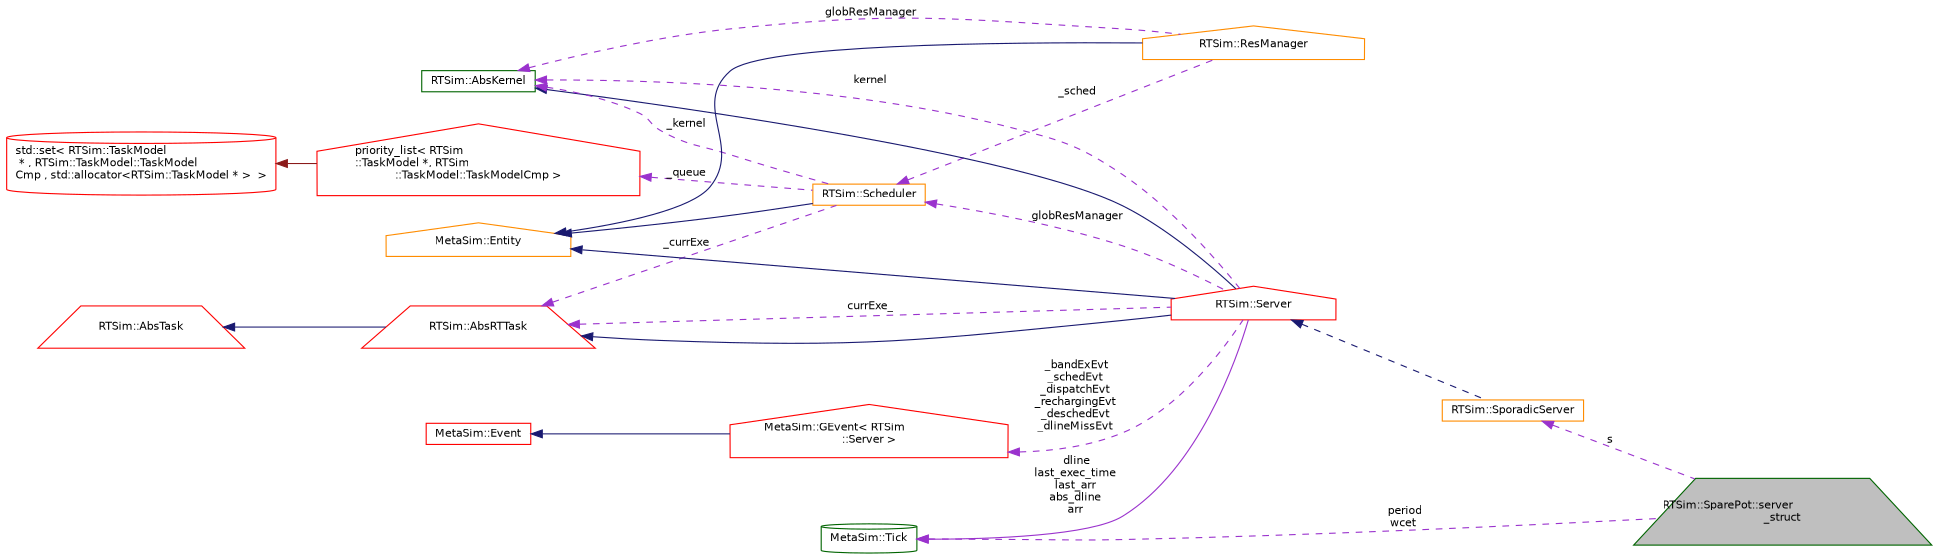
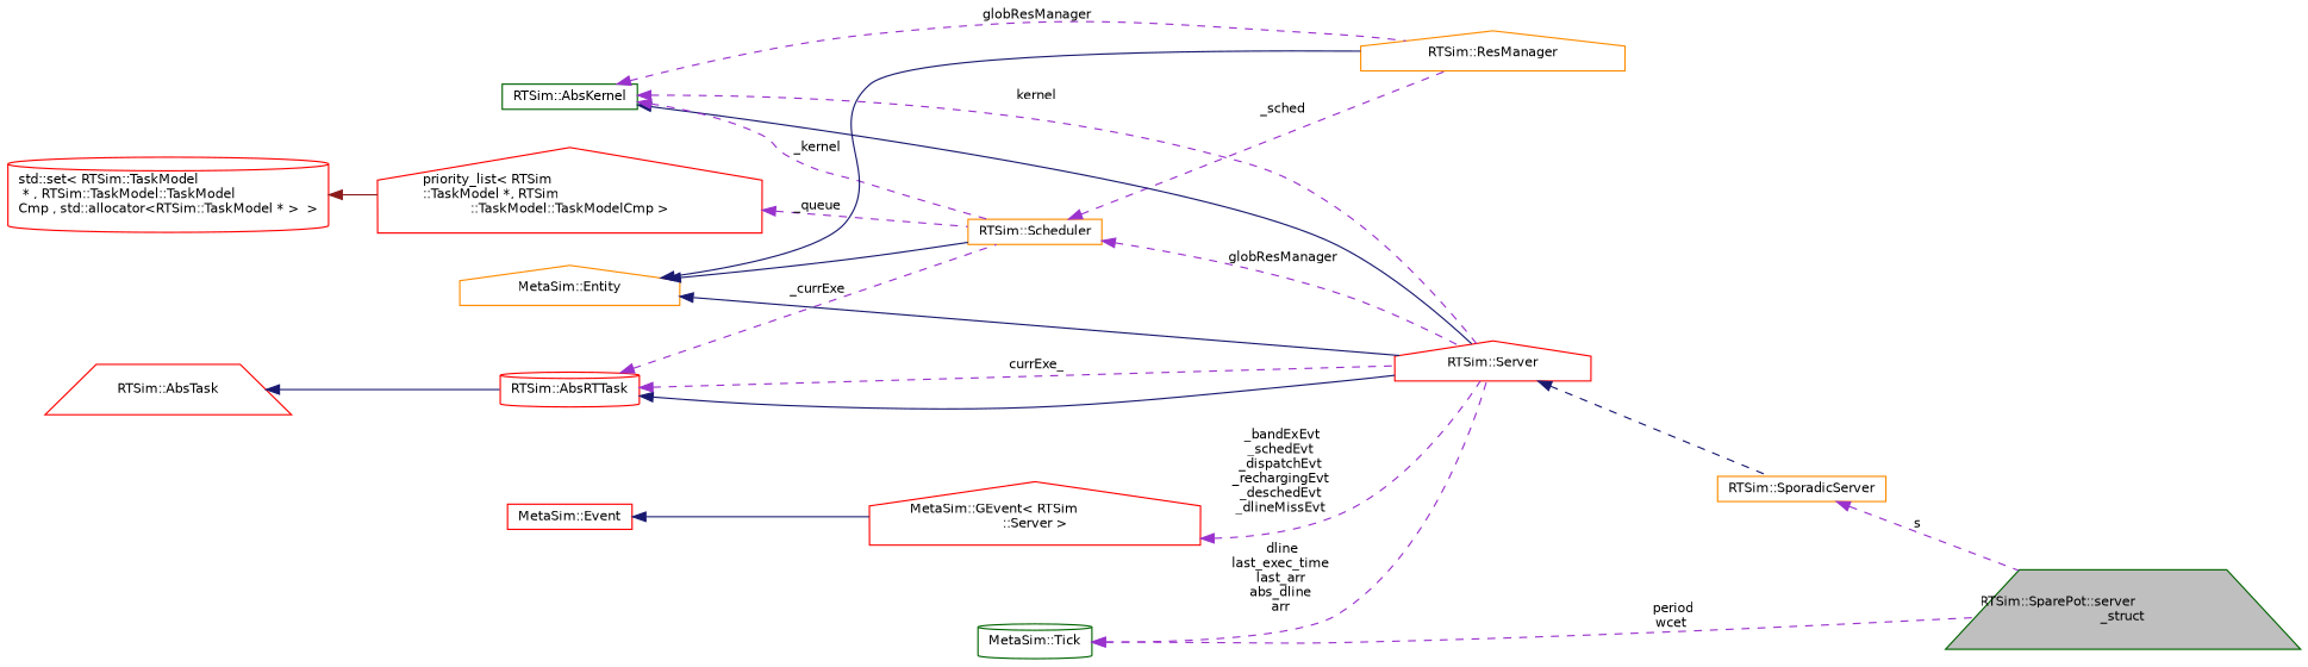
  digraph {
    rankdir=LR
    node [color=red fillcolor=white fontname=Helvetica fontsize=10 shape=house style=filled]
    edge [color=darkorchid3 dir=back fontname=Helvetica fontsize=10 labelfontname=Helvetica labelfontsize=10 style=dashed]
    n1 [color=darkgreen fillcolor=grey75 fontcolor=black height=0.2 label="RTSim::SparePot::server\l_struct" shape=trapezium width=0.4]
    n2 [color=darkorange height=0.2 label="RTSim::SporadicServer" shape=box width=0.4]
    n3 [height=0.2 label="RTSim::Server" width=0.4]
-   n4 [height=0.2 label="RTSim::AbsRTTask" shape=trapezium width=0.4]
+   n4 [height=0.2 label="RTSim::AbsRTTask" shape=cylinder width=0.4]
    n5 [color=darkorange height=0.2 label="RTSim::Scheduler" shape=box width=0.4]
    n6 [color=darkorange height=0.2 label="RTSim::ResManager" width=0.4]
    n7 [height=0.2 label="RTSim::AbsTask" shape=trapezium width=0.4]
    n8 [color=darkgreen height=0.2 label="RTSim::AbsKernel" shape=box width=0.4]
    n9 [color=darkorange height=0.2 label="MetaSim::Entity" width=0.4]
    n10 [height=0.2 label="priority_list\< RTSim\l::TaskModel *, RTSim\l::TaskModel::TaskModelCmp \>" width=0.4]
    n11 [height=0.2 label="std::set\< RTSim::TaskModel\l * , RTSim::TaskModel::TaskModel\lCmp , std::allocator\<RTSim::TaskModel * \>  \>" shape=cylinder width=0.4]
    n12 [color=darkgreen height=0.2 label="MetaSim::Tick" shape=cylinder width=0.4]
    n13 [height=0.2 label="MetaSim::GEvent\< RTSim\l::Server \>" width=0.4]
    n14 [height=0.2 label="MetaSim::Event" shape=box width=0.4]
    n2 -> n1 [label=" s"]
    n3 -> n2 [color=midnightblue]
    n4 -> n3 [color=midnightblue style=solid]
    n4 -> n3 [label=" currExe_"]
    n4 -> n5 [label=" _currExe"]
    n5 -> n3 [label=" globResManager"]
    n5 -> n6 [label=" _sched"]
    n7 -> n4 [color=midnightblue style=solid]
    n8 -> n3 [color=midnightblue style=solid]
    n8 -> n3 [label=" kernel"]
    n8 -> n5 [label=" _kernel"]
    n8 -> n6 [label=" globResManager"]
    n9 -> n3 [color=midnightblue style=solid]
    n9 -> n5 [color=midnightblue style=solid]
    n9 -> n6 [color=midnightblue style=solid]
    n10 -> n5 [label=" _queue"]
    n11 -> n10 [color=firebrick4 style=solid]
    n12 -> n1 [label=" period\nwcet"]
-   n12 -> n3 [label=" dline\nlast_exec_time\nlast_arr\nabs_dline\narr" style=solid]
+   n12 -> n3 [label=" dline\nlast_exec_time\nlast_arr\nabs_dline\narr"]
    n13 -> n3 [label=" _bandExEvt\n_schedEvt\n_dispatchEvt\n_rechargingEvt\n_deschedEvt\n_dlineMissEvt"]
    n14 -> n13 [color=midnightblue style=solid]
  }
